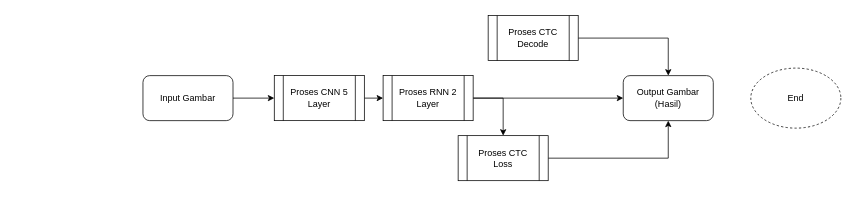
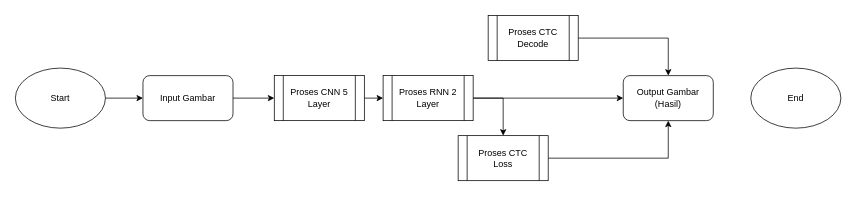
  <mxCell id="0" />
  <mxCell id="1" parent="0" />
+ <mxCell id="2" style="edgeStyle=orthogonalEdgeStyle;rounded=0;orthogonalLoop=1;jettySize=auto;html=1;exitX=1;exitY=0.5;exitDx=0;exitDy=0;entryX=0;entryY=0.5;entryDx=0;entryDy=0;" edge="1" parent="1" source="3" target="5"><mxGeometry relative="1" as="geometry" /></mxCell>
+ <mxCell id="3" value="Start" style="ellipse;whiteSpace=wrap;html=1;" vertex="1" parent="1"><mxGeometry x="20" y="90" width="120" height="80" as="geometry" /></mxCell>
  <mxCell id="4" style="edgeStyle=orthogonalEdgeStyle;rounded=0;orthogonalLoop=1;jettySize=auto;html=1;exitX=1;exitY=0.5;exitDx=0;exitDy=0;entryX=0;entryY=0.5;entryDx=0;entryDy=0;" edge="1" parent="1" source="5" target="7"><mxGeometry relative="1" as="geometry" /></mxCell>
  <mxCell id="5" value="Input Gambar" style="rounded=1;whiteSpace=wrap;html=1;" vertex="1" parent="1"><mxGeometry x="190" y="100" width="120" height="60" as="geometry" /></mxCell>
  <mxCell id="6" style="edgeStyle=orthogonalEdgeStyle;rounded=0;orthogonalLoop=1;jettySize=auto;html=1;exitX=1;exitY=0.5;exitDx=0;exitDy=0;entryX=0;entryY=0.5;entryDx=0;entryDy=0;" edge="1" parent="1" source="7" target="10"><mxGeometry relative="1" as="geometry" /></mxCell>
  <mxCell id="7" value="Proses CNN 5 Layer" style="shape=process;whiteSpace=wrap;html=1;backgroundOutline=1;" vertex="1" parent="1"><mxGeometry x="365" y="100" width="120" height="60" as="geometry" /></mxCell>
  <mxCell id="8" style="edgeStyle=orthogonalEdgeStyle;rounded=0;orthogonalLoop=1;jettySize=auto;html=1;" edge="1" parent="1" source="10" target="13"><mxGeometry relative="1" as="geometry" /></mxCell>
  <mxCell id="9" style="edgeStyle=orthogonalEdgeStyle;rounded=0;orthogonalLoop=1;jettySize=auto;html=1;exitX=1;exitY=0.5;exitDx=0;exitDy=0;" edge="1" parent="1" source="10" target="15"><mxGeometry relative="1" as="geometry" /></mxCell>
  <mxCell id="10" value="Proses RNN 2 Layer" style="shape=process;whiteSpace=wrap;html=1;backgroundOutline=1;" vertex="1" parent="1"><mxGeometry x="510" y="100" width="120" height="60" as="geometry" /></mxCell>
  <mxCell id="11" style="edgeStyle=orthogonalEdgeStyle;rounded=0;orthogonalLoop=1;jettySize=auto;html=1;exitX=1;exitY=0.5;exitDx=0;exitDy=0;entryX=0.5;entryY=0;entryDx=0;entryDy=0;" edge="1" parent="1" source="12" target="13"><mxGeometry relative="1" as="geometry" /></mxCell>
  <mxCell id="12" value="Proses CTC Decode" style="shape=process;whiteSpace=wrap;html=1;backgroundOutline=1;" vertex="1" parent="1"><mxGeometry x="650" y="20" width="120" height="60" as="geometry" /></mxCell>
  <mxCell id="13" value="Output Gambar&lt;br&gt;(Hasil)" style="rounded=1;whiteSpace=wrap;html=1;" vertex="1" parent="1"><mxGeometry x="830" y="100" width="120" height="60" as="geometry" /></mxCell>
  <mxCell id="14" style="edgeStyle=orthogonalEdgeStyle;rounded=0;orthogonalLoop=1;jettySize=auto;html=1;exitX=1;exitY=0.5;exitDx=0;exitDy=0;entryX=0.5;entryY=1;entryDx=0;entryDy=0;" edge="1" parent="1" source="15" target="13"><mxGeometry relative="1" as="geometry" /></mxCell>
  <mxCell id="15" value="Proses CTC Loss" style="shape=process;whiteSpace=wrap;html=1;backgroundOutline=1;" vertex="1" parent="1"><mxGeometry x="610" y="180" width="120" height="60" as="geometry" /></mxCell>
- <mxCell id="16" value="End" style="ellipse;whiteSpace=wrap;html=1;dashed=1;" vertex="1" parent="1"><mxGeometry x="1000" y="90" width="120" height="80" as="geometry" /></mxCell>
+ <mxCell id="16" value="End" style="ellipse;whiteSpace=wrap;html=1;" vertex="1" parent="1"><mxGeometry x="1000" y="90" width="120" height="80" as="geometry" /></mxCell>
